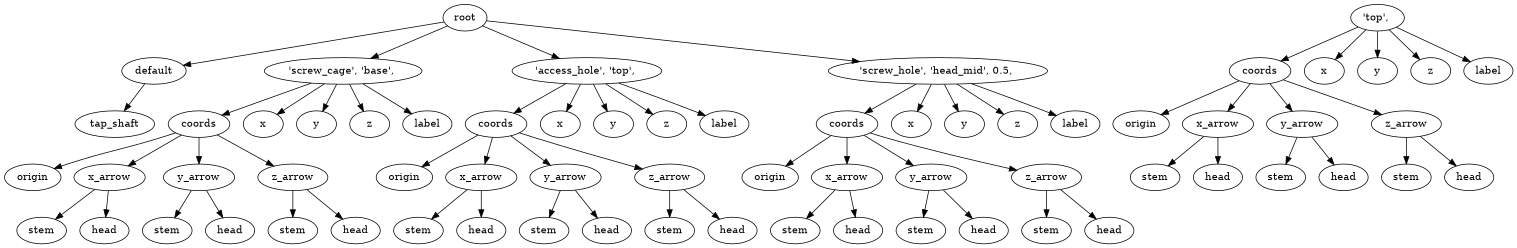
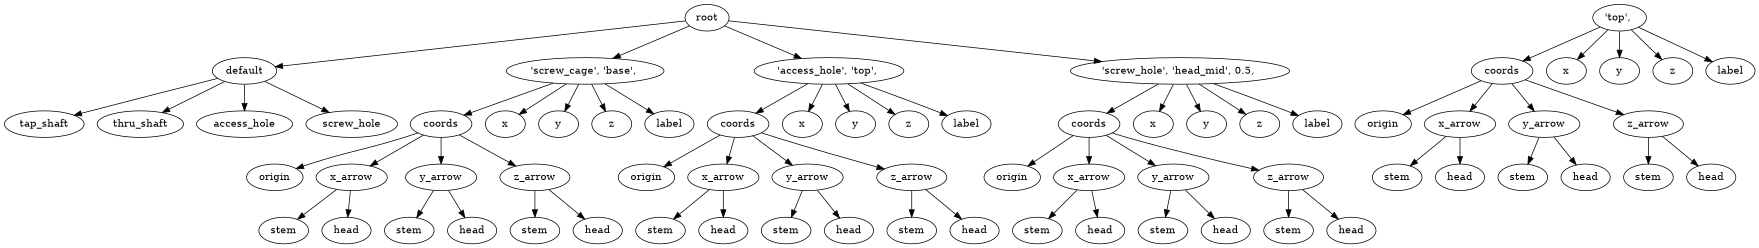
  digraph {
    n1 [label=root]
    n2 [label=default]
    n3 [label="'screw_cage',\ 'base',\ "]
    n4 [label="'access_hole',\ 'top',\ "]
    n5 [label="'screw_hole',\ 'head_mid',\ 0\.5,\ "]
    n6 [label=tap_shaft]
+   n7 [label=thru_shaft]
+   n8 [label=access_hole]
+   n9 [label=screw_hole]
    n10 [label=coords]
    n11 [label=x]
    n12 [label=y]
    n13 [label=z]
    n14 [label=label]
    n15 [label=coords]
    n16 [label=x]
    n17 [label=y]
    n18 [label=z]
    n19 [label=label]
    n20 [label=coords]
    n21 [label=x]
    n22 [label=y]
    n23 [label=z]
    n24 [label=label]
    n25 [label="'top',\ "]
    n26 [label=coords]
    n27 [label=x]
    n28 [label=y]
    n29 [label=z]
    n30 [label=label]
    n31 [label=origin]
    n32 [label=x_arrow]
    n33 [label=y_arrow]
    n34 [label=z_arrow]
    n35 [label=stem]
    n36 [label=head]
    n37 [label=stem]
    n38 [label=head]
    n39 [label=stem]
    n40 [label=head]
    n41 [label=origin]
    n42 [label=x_arrow]
    n43 [label=y_arrow]
    n44 [label=z_arrow]
    n45 [label=stem]
    n46 [label=head]
    n47 [label=stem]
    n48 [label=head]
    n49 [label=stem]
    n50 [label=head]
    n51 [label=origin]
    n52 [label=x_arrow]
    n53 [label=y_arrow]
    n54 [label=z_arrow]
    n55 [label=stem]
    n56 [label=head]
    n57 [label=stem]
    n58 [label=head]
    n59 [label=stem]
    n60 [label=head]
    n61 [label=origin]
    n62 [label=x_arrow]
    n63 [label=y_arrow]
    n64 [label=z_arrow]
    n65 [label=stem]
    n66 [label=head]
    n67 [label=stem]
    n68 [label=head]
    n69 [label=stem]
    n70 [label=head]
    n1 -> n2
    n1 -> n3
    n1 -> n4
    n1 -> n5
    n2 -> n6
+   n2 -> n7
+   n2 -> n8
+   n2 -> n9
    n3 -> n10
    n3 -> n11
    n3 -> n12
    n3 -> n13
    n3 -> n14
    n4 -> n15
    n4 -> n16
    n4 -> n17
    n4 -> n18
    n4 -> n19
    n5 -> n20
    n5 -> n21
    n5 -> n22
    n5 -> n23
    n5 -> n24
    n10 -> n31
    n10 -> n32
    n10 -> n33
    n10 -> n34
    n15 -> n41
    n15 -> n42
    n15 -> n43
    n15 -> n44
    n20 -> n51
    n20 -> n52
    n20 -> n53
    n20 -> n54
    n25 -> n26
    n25 -> n27
    n25 -> n28
    n25 -> n29
    n25 -> n30
    n26 -> n61
    n26 -> n62
    n26 -> n63
    n26 -> n64
    n32 -> n35
    n32 -> n36
    n33 -> n37
    n33 -> n38
    n34 -> n39
    n34 -> n40
    n42 -> n45
    n42 -> n46
    n43 -> n47
    n43 -> n48
    n44 -> n49
    n44 -> n50
    n52 -> n55
    n52 -> n56
    n53 -> n57
    n53 -> n58
    n54 -> n59
    n54 -> n60
    n62 -> n65
    n62 -> n66
    n63 -> n67
    n63 -> n68
    n64 -> n69
    n64 -> n70
  }
